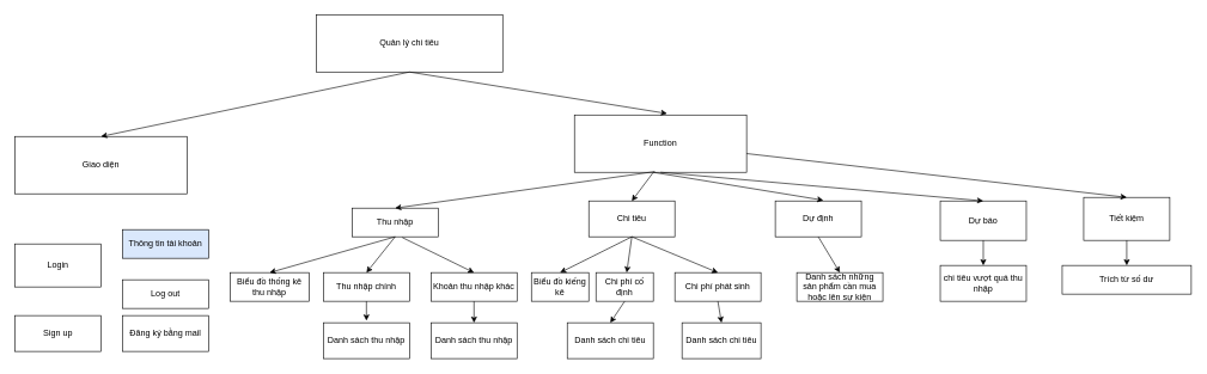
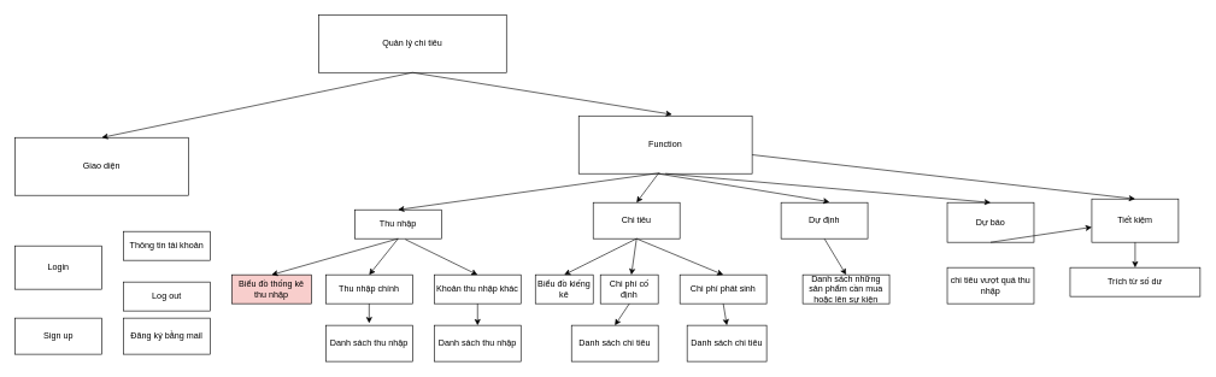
  <mxCell id="0" />
  <mxCell id="1" parent="0" />
  <mxCell id="2" value="Quản lý chi tiêu" style="rounded=0;whiteSpace=wrap;html=1;" vertex="1" parent="1"><mxGeometry width="260" height="80" as="geometry" x="440" y="20" /></mxCell>
  <mxCell id="3" value="Giao diện" style="rounded=0;whiteSpace=wrap;html=1;" vertex="1" parent="1"><mxGeometry x="20" y="190" width="240" height="80" as="geometry" /></mxCell>
  <mxCell id="4" value="Function" style="rounded=0;whiteSpace=wrap;html=1;" vertex="1" parent="1"><mxGeometry x="800" y="160" width="240" height="80" as="geometry" /></mxCell>
  <mxCell id="5" value="Thu nhập" style="rounded=0;whiteSpace=wrap;html=1;" vertex="1" parent="1"><mxGeometry x="490" y="290" width="120" height="40" as="geometry" /></mxCell>
  <mxCell id="6" value="Chi tiêu" style="rounded=0;whiteSpace=wrap;html=1;" vertex="1" parent="1"><mxGeometry x="820" y="280" width="120" height="50" as="geometry" /></mxCell>
  <mxCell id="7" value="Tiết kiệm" style="rounded=0;whiteSpace=wrap;html=1;" vertex="1" parent="1"><mxGeometry x="1510" y="275" width="120" height="60" as="geometry" /></mxCell>
  <mxCell id="8" value="Dự định" style="rounded=0;whiteSpace=wrap;html=1;" vertex="1" parent="1"><mxGeometry x="1080" y="280" width="120" height="50" as="geometry" /></mxCell>
  <mxCell id="9" value="Login" style="rounded=0;whiteSpace=wrap;html=1;" vertex="1" parent="1"><mxGeometry x="20" y="340" width="120" height="60" as="geometry" /></mxCell>
- <mxCell id="10" value="Thông tin tài khoản" style="rounded=0;whiteSpace=wrap;html=1;fillColor=#dae8fc;" vertex="1" parent="1"><mxGeometry x="170" y="320" width="120" height="40" as="geometry" /></mxCell>
+ <mxCell id="10" value="Thông tin tài khoản" style="rounded=0;whiteSpace=wrap;html=1;" vertex="1" parent="1"><mxGeometry x="170" y="320" width="120" height="40" as="geometry" /></mxCell>
  <mxCell id="11" value="Log out" style="rounded=0;whiteSpace=wrap;html=1;" vertex="1" parent="1"><mxGeometry x="170" y="390" width="120" height="40" as="geometry" /></mxCell>
  <mxCell id="12" value="Thu nhập chính" style="rounded=0;whiteSpace=wrap;html=1;" vertex="1" parent="1"><mxGeometry x="450" y="380" width="120" height="40" as="geometry" /></mxCell>
  <mxCell id="13" value="Khoản thu nhập khác" style="rounded=0;whiteSpace=wrap;html=1;" vertex="1" parent="1"><mxGeometry x="600" y="380" width="120" height="40" as="geometry" /></mxCell>
  <mxCell id="14" value="Chi phí cố định" style="rounded=0;whiteSpace=wrap;html=1;" vertex="1" parent="1"><mxGeometry x="830" y="380" width="80" height="40" as="geometry" /></mxCell>
  <mxCell id="15" value="Chi phí phát sinh" style="rounded=0;whiteSpace=wrap;html=1;" vertex="1" parent="1"><mxGeometry x="940" y="380" width="120" height="40" as="geometry" /></mxCell>
  <mxCell id="16" value="Danh sách những sản phẩm cần mua hoặc lên sự kiện" style="rounded=0;whiteSpace=wrap;html=1;" vertex="1" parent="1"><mxGeometry x="1110" y="380" width="120" height="40" as="geometry" /></mxCell>
  <mxCell id="17" value="Danh sách thu nhập" style="rounded=0;whiteSpace=wrap;html=1;" vertex="1" parent="1"><mxGeometry x="450" y="450" width="120" height="50" as="geometry" /></mxCell>
- <mxCell id="18" value="Biểu đồ thống kê thu nhập" style="rounded=0;whiteSpace=wrap;html=1;" vertex="1" parent="1"><mxGeometry x="320" y="380" width="110" height="40" as="geometry" /></mxCell>
+ <mxCell id="18" value="Biểu đồ thống kê thu nhập" style="rounded=0;whiteSpace=wrap;html=1;fillColor=#f8cecc;" vertex="1" parent="1"><mxGeometry x="320" y="380" width="110" height="40" as="geometry" /></mxCell>
  <mxCell id="19" value="Danh sách chi tiêu" style="rounded=0;whiteSpace=wrap;html=1;" vertex="1" parent="1"><mxGeometry x="790" y="450" width="120" height="50" as="geometry" /></mxCell>
  <mxCell id="20" value="Trích từ số dư" style="rounded=0;whiteSpace=wrap;html=1;" vertex="1" parent="1"><mxGeometry x="1480" y="370" width="180" height="40" as="geometry" /></mxCell>
  <mxCell id="21" value="" style="endArrow=classic;html=1;exitX=0.5;exitY=1;exitDx=0;exitDy=0;entryX=0.5;entryY=0;entryDx=0;entryDy=0;" edge="1" parent="1" source="2" target="3"><mxGeometry width="50" height="50" relative="1" as="geometry"><mxPoint x="320" y="270" as="sourcePoint" /><mxPoint x="370" y="220" as="targetPoint" /></mxGeometry></mxCell>
  <mxCell id="22" value="" style="endArrow=classic;html=1;exitX=0.5;exitY=1;exitDx=0;exitDy=0;entryX=0.538;entryY=-0.025;entryDx=0;entryDy=0;entryPerimeter=0;" edge="1" parent="1" source="2" target="4"><mxGeometry width="50" height="50" relative="1" as="geometry"><mxPoint x="320" y="270" as="sourcePoint" /><mxPoint x="370" y="220" as="targetPoint" /></mxGeometry></mxCell>
  <mxCell id="23" value="Sign up" style="rounded=0;whiteSpace=wrap;html=1;" vertex="1" parent="1"><mxGeometry x="20" y="440" width="120" height="50" as="geometry" /></mxCell>
  <mxCell id="24" value="Đăng ký bằng mail" style="rounded=0;whiteSpace=wrap;html=1;" vertex="1" parent="1"><mxGeometry x="170" y="440" width="120" height="50" as="geometry" /></mxCell>
  <mxCell id="25" value="Dự báo" style="rounded=0;whiteSpace=wrap;html=1;" vertex="1" parent="1"><mxGeometry x="1310" y="280" width="120" height="55" as="geometry" /></mxCell>
  <mxCell id="26" value="" style="endArrow=classic;html=1;exitX=0.467;exitY=0.988;exitDx=0;exitDy=0;exitPerimeter=0;entryX=0.5;entryY=0;entryDx=0;entryDy=0;" edge="1" parent="1" source="4" target="5"><mxGeometry width="50" height="50" relative="1" as="geometry"><mxPoint x="920" y="280" as="sourcePoint" /><mxPoint x="970" y="230" as="targetPoint" /></mxGeometry></mxCell>
  <mxCell id="27" value="" style="endArrow=classic;html=1;entryX=0.5;entryY=0;entryDx=0;entryDy=0;" edge="1" parent="1" target="6"><mxGeometry width="50" height="50" relative="1" as="geometry"><mxPoint x="910" y="240" as="sourcePoint" /><mxPoint x="970" y="230" as="targetPoint" /></mxGeometry></mxCell>
  <mxCell id="28" value="" style="endArrow=classic;html=1;entryX=0.558;entryY=-0.02;entryDx=0;entryDy=0;entryPerimeter=0;" edge="1" parent="1" target="8"><mxGeometry width="50" height="50" relative="1" as="geometry"><mxPoint x="910" y="240" as="sourcePoint" /><mxPoint x="970" y="230" as="targetPoint" /></mxGeometry></mxCell>
  <mxCell id="29" value="" style="endArrow=classic;html=1;entryX=0.5;entryY=0;entryDx=0;entryDy=0;" edge="1" parent="1" target="25"><mxGeometry width="50" height="50" relative="1" as="geometry"><mxPoint x="920" y="240" as="sourcePoint" /><mxPoint x="970" y="230" as="targetPoint" /></mxGeometry></mxCell>
  <mxCell id="30" value="" style="endArrow=classic;html=1;exitX=0.5;exitY=1;exitDx=0;exitDy=0;entryX=0.5;entryY=0;entryDx=0;entryDy=0;" edge="1" parent="1" source="5" target="12"><mxGeometry width="50" height="50" relative="1" as="geometry"><mxPoint x="640" y="380" as="sourcePoint" /><mxPoint x="690" y="330" as="targetPoint" /></mxGeometry></mxCell>
  <mxCell id="31" value="" style="endArrow=classic;html=1;exitX=0.583;exitY=1.025;exitDx=0;exitDy=0;exitPerimeter=0;entryX=0.5;entryY=0;entryDx=0;entryDy=0;" edge="1" parent="1" source="5" target="13"><mxGeometry width="50" height="50" relative="1" as="geometry"><mxPoint x="640" y="380" as="sourcePoint" /><mxPoint x="690" y="330" as="targetPoint" /></mxGeometry></mxCell>
  <mxCell id="32" value="" style="endArrow=classic;html=1;exitX=0.5;exitY=1;exitDx=0;exitDy=0;" edge="1" parent="1" source="12"><mxGeometry width="50" height="50" relative="1" as="geometry"><mxPoint x="640" y="480" as="sourcePoint" /><mxPoint x="510" y="447" as="targetPoint" /></mxGeometry></mxCell>
  <mxCell id="33" value="" style="endArrow=classic;html=1;exitX=0.5;exitY=1;exitDx=0;exitDy=0;" edge="1" parent="1" source="13" target="34"><mxGeometry width="50" height="50" relative="1" as="geometry"><mxPoint x="640" y="480" as="sourcePoint" /><mxPoint x="690" y="430" as="targetPoint" /></mxGeometry></mxCell>
  <mxCell id="34" value="Danh sách thu nhập" style="rounded=0;whiteSpace=wrap;html=1;" vertex="1" parent="1"><mxGeometry x="600" y="450" width="120" height="50" as="geometry" /></mxCell>
  <mxCell id="35" value="" style="endArrow=classic;html=1;exitX=0.5;exitY=1;exitDx=0;exitDy=0;" edge="1" parent="1" source="6" target="14"><mxGeometry width="50" height="50" relative="1" as="geometry"><mxPoint x="920" y="480" as="sourcePoint" /><mxPoint x="970" y="430" as="targetPoint" /></mxGeometry></mxCell>
  <mxCell id="36" value="" style="endArrow=classic;html=1;exitX=0.5;exitY=1;exitDx=0;exitDy=0;entryX=0.5;entryY=0;entryDx=0;entryDy=0;" edge="1" parent="1" source="6" target="15"><mxGeometry width="50" height="50" relative="1" as="geometry"><mxPoint x="920" y="480" as="sourcePoint" /><mxPoint x="970" y="430" as="targetPoint" /></mxGeometry></mxCell>
  <mxCell id="37" value="" style="endArrow=classic;html=1;exitX=0.5;exitY=1;exitDx=0;exitDy=0;entryX=0.5;entryY=0;entryDx=0;entryDy=0;" edge="1" parent="1" source="14" target="19"><mxGeometry width="50" height="50" relative="1" as="geometry"><mxPoint x="920" y="480" as="sourcePoint" /><mxPoint x="970" y="430" as="targetPoint" /></mxGeometry></mxCell>
  <mxCell id="38" value="Danh sách chi tiêu" style="rounded=0;whiteSpace=wrap;html=1;" vertex="1" parent="1"><mxGeometry x="950" y="450" width="110" height="50" as="geometry" /></mxCell>
  <mxCell id="39" value="" style="endArrow=classic;html=1;exitX=0.5;exitY=1;exitDx=0;exitDy=0;entryX=0.5;entryY=0;entryDx=0;entryDy=0;" edge="1" parent="1" source="15" target="38"><mxGeometry width="50" height="50" relative="1" as="geometry"><mxPoint x="920" y="480" as="sourcePoint" /><mxPoint x="970" y="430" as="targetPoint" /></mxGeometry></mxCell>
  <mxCell id="40" value="" style="endArrow=classic;html=1;exitX=0.5;exitY=1;exitDx=0;exitDy=0;entryX=0.5;entryY=0;entryDx=0;entryDy=0;" edge="1" parent="1" source="8" target="16"><mxGeometry width="50" height="50" relative="1" as="geometry"><mxPoint x="1090" y="580" as="sourcePoint" /><mxPoint x="1140" y="530" as="targetPoint" /></mxGeometry></mxCell>
  <mxCell id="41" value="chi tiêu vượt quá thu nhập" style="rounded=0;whiteSpace=wrap;html=1;" vertex="1" parent="1"><mxGeometry x="1310" y="370" width="120" height="50" as="geometry" /></mxCell>
- <mxCell id="42" value="" style="endArrow=classic;html=1;exitX=0.5;exitY=1;exitDx=0;exitDy=0;" edge="1" parent="1" source="25" target="41"><mxGeometry width="50" height="50" relative="1" as="geometry"><mxPoint x="1090" y="580" as="sourcePoint" /><mxPoint x="1140" y="530" as="targetPoint" /></mxGeometry></mxCell>
+ <mxCell id="42" value="" style="endArrow=classic;html=1;exitX=0.5;exitY=1;exitDx=0;exitDy=0;" edge="1" parent="1" source="25" target="7"><mxGeometry width="50" height="50" relative="1" as="geometry"><mxPoint x="1090" y="580" as="sourcePoint" /><mxPoint x="1140" y="530" as="targetPoint" /></mxGeometry></mxCell>
  <mxCell id="43" value="" style="endArrow=classic;html=1;entryX=0.5;entryY=0;entryDx=0;entryDy=0;" edge="1" parent="1" target="18"><mxGeometry width="50" height="50" relative="1" as="geometry"><mxPoint x="550" y="330" as="sourcePoint" /><mxPoint x="650" y="430" as="targetPoint" /></mxGeometry></mxCell>
  <mxCell id="44" value="Biểu đồ kiếng kê" style="rounded=0;whiteSpace=wrap;html=1;" vertex="1" parent="1"><mxGeometry x="740" y="380" width="80" height="40" as="geometry" /></mxCell>
  <mxCell id="45" value="" style="endArrow=classic;html=1;entryX=0.5;entryY=0;entryDx=0;entryDy=0;" edge="1" parent="1" target="44"><mxGeometry width="50" height="50" relative="1" as="geometry"><mxPoint x="880" y="330" as="sourcePoint" /><mxPoint x="980" y="430" as="targetPoint" /></mxGeometry></mxCell>
  <mxCell id="46" value="" style="endArrow=classic;html=1;exitX=0.5;exitY=1;exitDx=0;exitDy=0;" edge="1" parent="1" source="7" target="20"><mxGeometry width="50" height="50" relative="1" as="geometry"><mxPoint x="1360" y="480" as="sourcePoint" /><mxPoint x="1410" y="430" as="targetPoint" /></mxGeometry></mxCell>
  <mxCell id="47" value="" style="endArrow=classic;html=1;entryX=0.5;entryY=0;entryDx=0;entryDy=0;" edge="1" parent="1" source="4" target="7"><mxGeometry width="50" height="50" relative="1" as="geometry"><mxPoint x="1350" y="280" as="sourcePoint" /><mxPoint x="1400" y="230" as="targetPoint" /></mxGeometry></mxCell>
